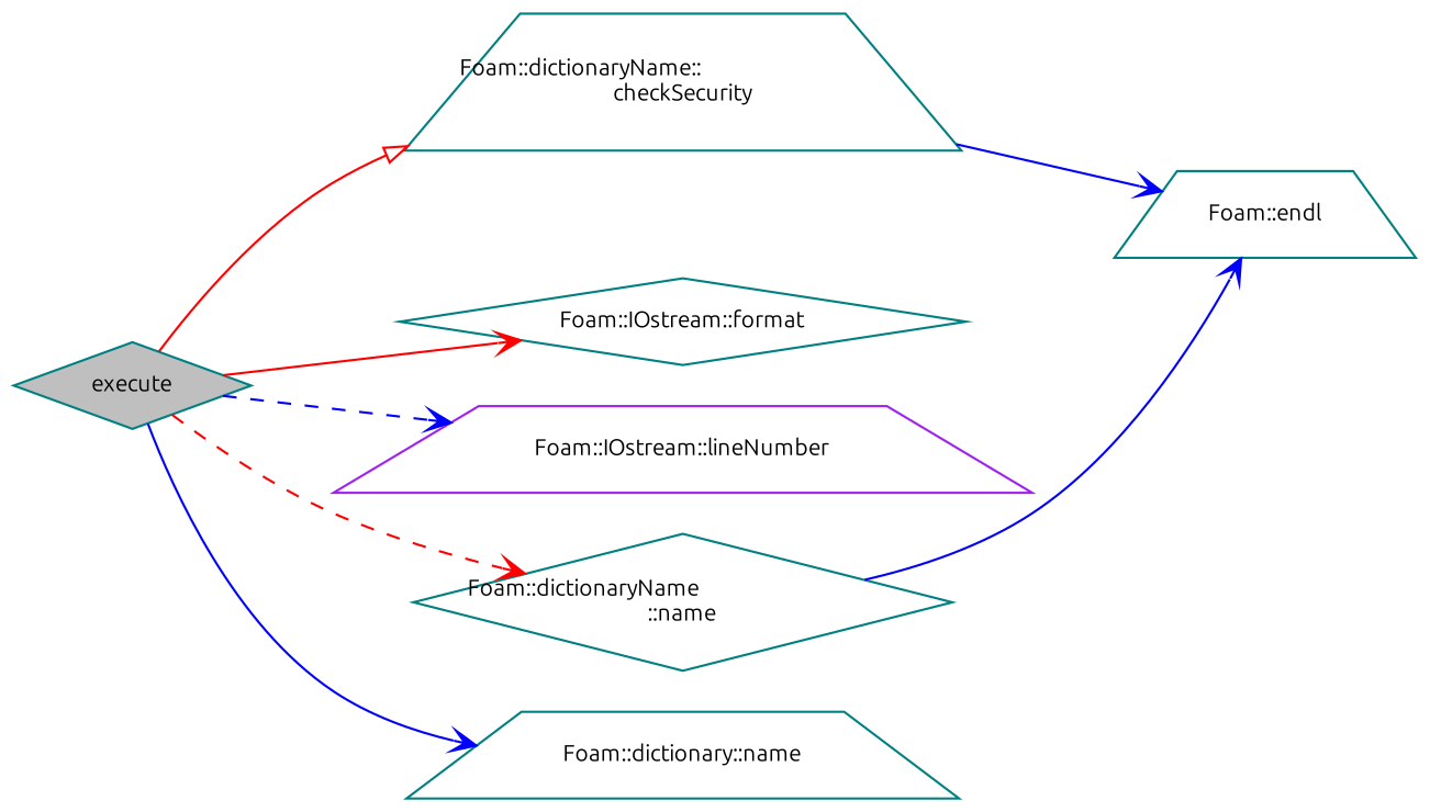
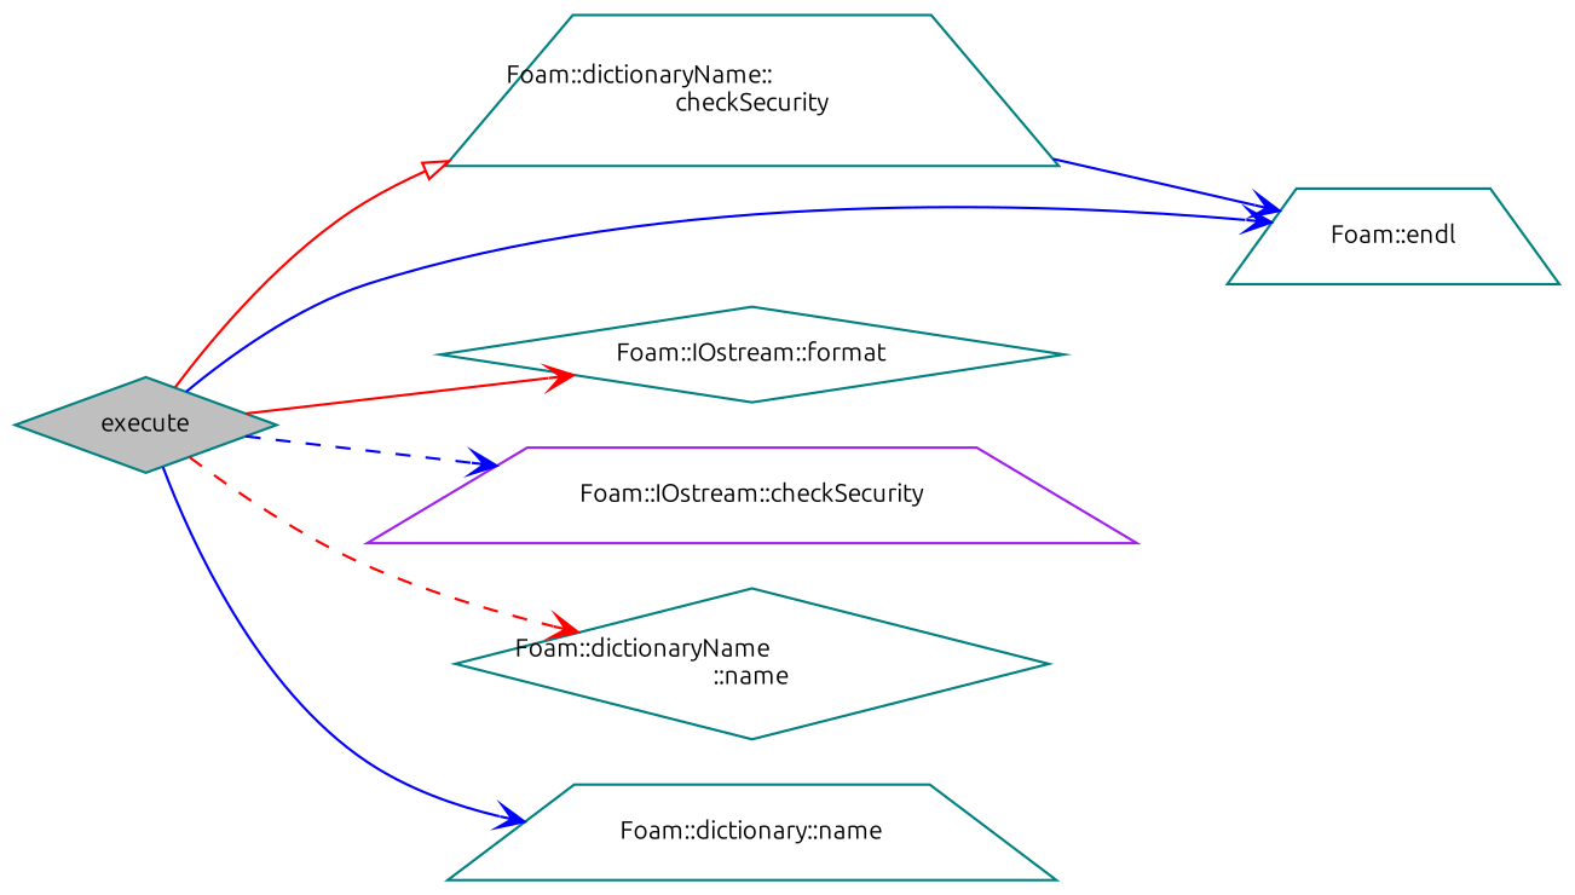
  digraph {
    fontname=Ubuntu
    rankdir=LR
    node [color=teal fontname=Ubuntu fontsize=10 shape=trapezium]
    edge [arrowhead=vee color=blue fontname=Ubuntu fontsize=10 labelfontname=FreeSans labelfontsize=10 style=solid]
    n1 [fillcolor=grey75 fontcolor=black height=0.2 label=execute shape=diamond style=filled width=0.4]
    n2 [height=0.2 label="Foam::dictionaryName::\lcheckSecurity" width=0.4]
    n3 [height=0.2 label="Foam::endl" width=0.4]
    n4 [height=0.2 label="Foam::IOstream::format" shape=diamond width=0.4]
-   n5 [color=purple height=0.2 label="Foam::IOstream::lineNumber" width=0.4]
+   n5 [color=purple height=0.2 label="Foam::IOstream::checkSecurity" width=0.4]
    n6 [height=0.2 label="Foam::dictionaryName\l::name" shape=diamond width=0.4]
    n7 [height=0.2 label="Foam::dictionary::name" width=0.4]
    n1 -> n2 [arrowhead=onormal color=red]
-   n6 -> n3
+   n1 -> n3
    n1 -> n4 [color=red]
    n1 -> n5 [style=dashed]
    n1 -> n6 [color=red style=dashed]
    n1 -> n7
    n2 -> n3
  }
